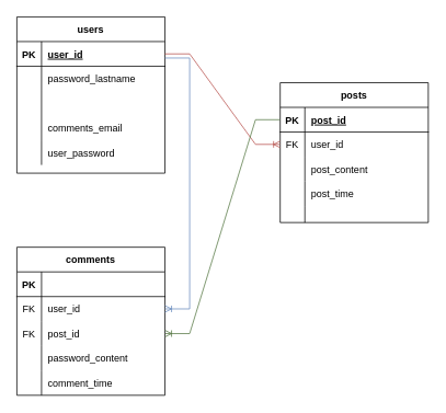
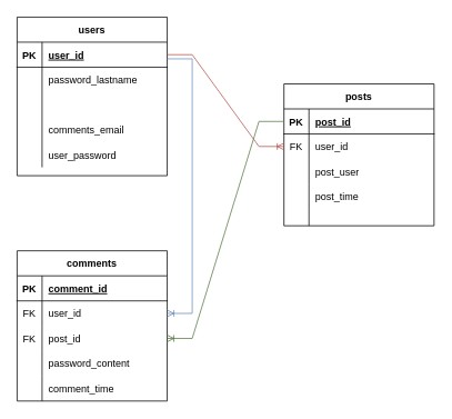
  <mxCell id="0" />
  <mxCell id="1" parent="0" />
  <mxCell id="2" value="users" style="shape=table;startSize=30;container=1;collapsible=1;childLayout=tableLayout;fixedRows=1;rowLines=0;fontStyle=1;align=center;resizeLast=1;" parent="1" vertex="1"><mxGeometry x="20" y="20" width="180" height="190" as="geometry" /></mxCell>
  <mxCell id="3" value="" style="shape=partialRectangle;collapsible=0;dropTarget=0;pointerEvents=0;fillColor=none;top=0;left=0;bottom=1;right=0;points=[[0,0.5],[1,0.5]];portConstraint=eastwest;" parent="2" vertex="1"><mxGeometry y="30" width="180" height="30" as="geometry" /></mxCell>
  <mxCell id="4" value="PK" style="shape=partialRectangle;connectable=0;fillColor=none;top=0;left=0;bottom=0;right=0;fontStyle=1;overflow=hidden;" parent="3" vertex="1"><mxGeometry width="30" height="30" as="geometry"><mxRectangle width="30" height="30" as="alternateBounds" /></mxGeometry></mxCell>
  <mxCell id="5" value="user_id" style="shape=partialRectangle;connectable=0;fillColor=none;top=0;left=0;bottom=0;right=0;align=left;spacingLeft=6;fontStyle=5;overflow=hidden;" parent="3" vertex="1"><mxGeometry x="30" width="150" height="30" as="geometry"><mxRectangle width="150" height="30" as="alternateBounds" /></mxGeometry></mxCell>
  <mxCell id="6" value="" style="shape=partialRectangle;collapsible=0;dropTarget=0;pointerEvents=0;fillColor=none;top=0;left=0;bottom=0;right=0;points=[[0,0.5],[1,0.5]];portConstraint=eastwest;" parent="2" vertex="1"><mxGeometry y="60" width="180" height="30" as="geometry" /></mxCell>
  <mxCell id="7" value="" style="shape=partialRectangle;connectable=0;fillColor=none;top=0;left=0;bottom=0;right=0;editable=1;overflow=hidden;" parent="6" vertex="1"><mxGeometry width="30" height="30" as="geometry"><mxRectangle width="30" height="30" as="alternateBounds" /></mxGeometry></mxCell>
  <mxCell id="8" value="password_lastname" style="shape=partialRectangle;connectable=0;fillColor=none;top=0;left=0;bottom=0;right=0;align=left;spacingLeft=6;overflow=hidden;" parent="6" vertex="1"><mxGeometry x="30" width="150" height="30" as="geometry"><mxRectangle width="150" height="30" as="alternateBounds" /></mxGeometry></mxCell>
  <mxCell id="9" style="shape=partialRectangle;collapsible=0;dropTarget=0;pointerEvents=0;fillColor=none;top=0;left=0;bottom=0;right=0;points=[[0,0.5],[1,0.5]];portConstraint=eastwest;" vertex="1" parent="2"><mxGeometry y="90" width="180" height="30" as="geometry" /></mxCell>
  <mxCell id="10" style="shape=partialRectangle;connectable=0;fillColor=none;top=0;left=0;bottom=0;right=0;editable=1;overflow=hidden;" vertex="1" parent="9"><mxGeometry width="30" height="30" as="geometry"><mxRectangle width="30" height="30" as="alternateBounds" /></mxGeometry></mxCell>
  <mxCell id="11" value="" style="shape=partialRectangle;collapsible=0;dropTarget=0;pointerEvents=0;fillColor=none;top=0;left=0;bottom=0;right=0;points=[[0,0.5],[1,0.5]];portConstraint=eastwest;" parent="2" vertex="1"><mxGeometry y="120" width="180" height="30" as="geometry" /></mxCell>
  <mxCell id="12" value="" style="shape=partialRectangle;connectable=0;fillColor=none;top=0;left=0;bottom=0;right=0;editable=1;overflow=hidden;" parent="11" vertex="1"><mxGeometry width="30" height="30" as="geometry"><mxRectangle width="30" height="30" as="alternateBounds" /></mxGeometry></mxCell>
  <mxCell id="13" value="comments_email" style="shape=partialRectangle;connectable=0;fillColor=none;top=0;left=0;bottom=0;right=0;align=left;spacingLeft=6;overflow=hidden;" parent="11" vertex="1"><mxGeometry x="30" width="150" height="30" as="geometry"><mxRectangle width="150" height="30" as="alternateBounds" /></mxGeometry></mxCell>
  <mxCell id="14" value="" style="shape=partialRectangle;collapsible=0;dropTarget=0;pointerEvents=0;fillColor=none;top=0;left=0;bottom=0;right=0;points=[[0,0.5],[1,0.5]];portConstraint=eastwest;" parent="2" vertex="1"><mxGeometry y="150" width="180" height="30" as="geometry" /></mxCell>
  <mxCell id="15" value="" style="shape=partialRectangle;connectable=0;fillColor=none;top=0;left=0;bottom=0;right=0;editable=1;overflow=hidden;" parent="14" vertex="1"><mxGeometry width="30" height="30" as="geometry"><mxRectangle width="30" height="30" as="alternateBounds" /></mxGeometry></mxCell>
  <mxCell id="16" value="user_password" style="shape=partialRectangle;connectable=0;fillColor=none;top=0;left=0;bottom=0;right=0;align=left;spacingLeft=6;overflow=hidden;" parent="14" vertex="1"><mxGeometry x="30" width="150" height="30" as="geometry"><mxRectangle width="150" height="30" as="alternateBounds" /></mxGeometry></mxCell>
  <mxCell id="17" value="posts" style="shape=table;startSize=30;container=1;collapsible=1;childLayout=tableLayout;fixedRows=1;rowLines=0;fontStyle=1;align=center;resizeLast=1;" parent="1" vertex="1"><mxGeometry x="340" y="100" width="180" height="170" as="geometry" /></mxCell>
  <mxCell id="18" value="" style="shape=partialRectangle;collapsible=0;dropTarget=0;pointerEvents=0;fillColor=none;top=0;left=0;bottom=1;right=0;points=[[0,0.5],[1,0.5]];portConstraint=eastwest;" parent="17" vertex="1"><mxGeometry y="30" width="180" height="30" as="geometry" /></mxCell>
  <mxCell id="19" value="PK" style="shape=partialRectangle;connectable=0;fillColor=none;top=0;left=0;bottom=0;right=0;fontStyle=1;overflow=hidden;" parent="18" vertex="1"><mxGeometry width="30" height="30" as="geometry"><mxRectangle width="30" height="30" as="alternateBounds" /></mxGeometry></mxCell>
  <mxCell id="20" value="post_id" style="shape=partialRectangle;connectable=0;fillColor=none;top=0;left=0;bottom=0;right=0;align=left;spacingLeft=6;fontStyle=5;overflow=hidden;" parent="18" vertex="1"><mxGeometry x="30" width="150" height="30" as="geometry"><mxRectangle width="150" height="30" as="alternateBounds" /></mxGeometry></mxCell>
  <mxCell id="21" value="" style="shape=partialRectangle;collapsible=0;dropTarget=0;pointerEvents=0;fillColor=none;top=0;left=0;bottom=0;right=0;points=[[0,0.5],[1,0.5]];portConstraint=eastwest;" parent="17" vertex="1"><mxGeometry y="60" width="180" height="30" as="geometry" /></mxCell>
  <mxCell id="22" value="FK" style="shape=partialRectangle;connectable=0;fillColor=none;top=0;left=0;bottom=0;right=0;fontStyle=0;overflow=hidden;" parent="21" vertex="1"><mxGeometry width="30" height="30" as="geometry"><mxRectangle width="30" height="30" as="alternateBounds" /></mxGeometry></mxCell>
  <mxCell id="23" value="user_id" style="shape=partialRectangle;connectable=0;fillColor=none;top=0;left=0;bottom=0;right=0;align=left;spacingLeft=6;fontStyle=0;overflow=hidden;" parent="21" vertex="1"><mxGeometry x="30" width="150" height="30" as="geometry"><mxRectangle width="150" height="30" as="alternateBounds" /></mxGeometry></mxCell>
  <mxCell id="24" value="" style="shape=partialRectangle;collapsible=0;dropTarget=0;pointerEvents=0;fillColor=none;top=0;left=0;bottom=0;right=0;points=[[0,0.5],[1,0.5]];portConstraint=eastwest;" parent="17" vertex="1"><mxGeometry y="90" width="180" height="30" as="geometry" /></mxCell>
  <mxCell id="25" value="" style="shape=partialRectangle;connectable=0;fillColor=none;top=0;left=0;bottom=0;right=0;editable=1;overflow=hidden;" parent="24" vertex="1"><mxGeometry width="30" height="30" as="geometry"><mxRectangle width="30" height="30" as="alternateBounds" /></mxGeometry></mxCell>
- <mxCell id="26" value="post_content" style="shape=partialRectangle;connectable=0;fillColor=none;top=0;left=0;bottom=0;right=0;align=left;spacingLeft=6;overflow=hidden;" parent="24" vertex="1"><mxGeometry x="30" width="150" height="30" as="geometry"><mxRectangle width="150" height="30" as="alternateBounds" /></mxGeometry></mxCell>
+ <mxCell id="26" value="post_user" style="shape=partialRectangle;connectable=0;fillColor=none;top=0;left=0;bottom=0;right=0;align=left;spacingLeft=6;overflow=hidden;" parent="24" vertex="1"><mxGeometry x="30" width="150" height="30" as="geometry"><mxRectangle width="150" height="30" as="alternateBounds" /></mxGeometry></mxCell>
  <mxCell id="27" value="" style="shape=partialRectangle;collapsible=0;dropTarget=0;pointerEvents=0;fillColor=none;top=0;left=0;bottom=0;right=0;points=[[0,0.5],[1,0.5]];portConstraint=eastwest;" parent="17" vertex="1"><mxGeometry y="120" width="180" height="30" as="geometry" /></mxCell>
  <mxCell id="28" value="" style="shape=partialRectangle;connectable=0;fillColor=none;top=0;left=0;bottom=0;right=0;editable=1;overflow=hidden;" parent="27" vertex="1"><mxGeometry width="30" height="30" as="geometry"><mxRectangle width="30" height="30" as="alternateBounds" /></mxGeometry></mxCell>
  <mxCell id="29" value="post_time" style="shape=partialRectangle;connectable=0;fillColor=none;top=0;left=0;bottom=0;right=0;align=left;spacingLeft=6;overflow=hidden;" parent="27" vertex="1"><mxGeometry x="30" width="150" height="30" as="geometry"><mxRectangle width="150" height="30" as="alternateBounds" /></mxGeometry></mxCell>
  <mxCell id="30" value="" style="shape=partialRectangle;collapsible=0;dropTarget=0;pointerEvents=0;fillColor=none;top=0;left=0;bottom=0;right=0;points=[[0,0.5],[1,0.5]];portConstraint=eastwest;" parent="17" vertex="1"><mxGeometry y="150" width="180" height="20" as="geometry" /></mxCell>
  <mxCell id="31" value="" style="shape=partialRectangle;connectable=0;fillColor=none;top=0;left=0;bottom=0;right=0;editable=1;overflow=hidden;" parent="30" vertex="1"><mxGeometry width="30" height="20" as="geometry"><mxRectangle width="30" height="20" as="alternateBounds" /></mxGeometry></mxCell>
  <mxCell id="32" value="" style="shape=partialRectangle;connectable=0;fillColor=none;top=0;left=0;bottom=0;right=0;align=left;spacingLeft=6;overflow=hidden;" parent="30" vertex="1"><mxGeometry x="30" width="150" height="20" as="geometry"><mxRectangle width="150" height="20" as="alternateBounds" /></mxGeometry></mxCell>
  <mxCell id="33" value="comments" style="shape=table;startSize=30;container=1;collapsible=1;childLayout=tableLayout;fixedRows=1;rowLines=0;fontStyle=1;align=center;resizeLast=1;" parent="1" vertex="1"><mxGeometry x="20" y="300" width="180" height="180" as="geometry" /></mxCell>
  <mxCell id="34" value="" style="shape=partialRectangle;collapsible=0;dropTarget=0;pointerEvents=0;fillColor=none;top=0;left=0;bottom=1;right=0;points=[[0,0.5],[1,0.5]];portConstraint=eastwest;" parent="33" vertex="1"><mxGeometry y="30" width="180" height="30" as="geometry" /></mxCell>
  <mxCell id="35" value="PK" style="shape=partialRectangle;connectable=0;fillColor=none;top=0;left=0;bottom=0;right=0;fontStyle=1;overflow=hidden;" parent="34" vertex="1"><mxGeometry width="30" height="30" as="geometry"><mxRectangle width="30" height="30" as="alternateBounds" /></mxGeometry></mxCell>
+ <mxCell id="36" value="comment_id" style="shape=partialRectangle;connectable=0;fillColor=none;top=0;left=0;bottom=0;right=0;align=left;spacingLeft=6;fontStyle=5;overflow=hidden;" parent="34" vertex="1"><mxGeometry x="30" width="150" height="30" as="geometry"><mxRectangle width="150" height="30" as="alternateBounds" /></mxGeometry></mxCell>
  <mxCell id="37" value="" style="shape=partialRectangle;collapsible=0;dropTarget=0;pointerEvents=0;fillColor=none;top=0;left=0;bottom=0;right=0;points=[[0,0.5],[1,0.5]];portConstraint=eastwest;" parent="33" vertex="1"><mxGeometry y="60" width="180" height="30" as="geometry" /></mxCell>
  <mxCell id="38" value="FK" style="shape=partialRectangle;connectable=0;fillColor=none;top=0;left=0;bottom=0;right=0;editable=1;overflow=hidden;" parent="37" vertex="1"><mxGeometry width="30" height="30" as="geometry"><mxRectangle width="30" height="30" as="alternateBounds" /></mxGeometry></mxCell>
  <mxCell id="39" value="user_id" style="shape=partialRectangle;connectable=0;fillColor=none;top=0;left=0;bottom=0;right=0;align=left;spacingLeft=6;overflow=hidden;" parent="37" vertex="1"><mxGeometry x="30" width="150" height="30" as="geometry"><mxRectangle width="150" height="30" as="alternateBounds" /></mxGeometry></mxCell>
  <mxCell id="40" value="" style="shape=partialRectangle;collapsible=0;dropTarget=0;pointerEvents=0;fillColor=none;top=0;left=0;bottom=0;right=0;points=[[0,0.5],[1,0.5]];portConstraint=eastwest;" parent="33" vertex="1"><mxGeometry y="90" width="180" height="30" as="geometry" /></mxCell>
  <mxCell id="41" value="FK" style="shape=partialRectangle;connectable=0;fillColor=none;top=0;left=0;bottom=0;right=0;editable=1;overflow=hidden;" parent="40" vertex="1"><mxGeometry width="30" height="30" as="geometry"><mxRectangle width="30" height="30" as="alternateBounds" /></mxGeometry></mxCell>
  <mxCell id="42" value="post_id" style="shape=partialRectangle;connectable=0;fillColor=none;top=0;left=0;bottom=0;right=0;align=left;spacingLeft=6;overflow=hidden;" parent="40" vertex="1"><mxGeometry x="30" width="150" height="30" as="geometry"><mxRectangle width="150" height="30" as="alternateBounds" /></mxGeometry></mxCell>
  <mxCell id="43" value="" style="shape=partialRectangle;collapsible=0;dropTarget=0;pointerEvents=0;fillColor=none;top=0;left=0;bottom=0;right=0;points=[[0,0.5],[1,0.5]];portConstraint=eastwest;" parent="33" vertex="1"><mxGeometry y="120" width="180" height="30" as="geometry" /></mxCell>
  <mxCell id="44" value="" style="shape=partialRectangle;connectable=0;fillColor=none;top=0;left=0;bottom=0;right=0;editable=1;overflow=hidden;" parent="43" vertex="1"><mxGeometry width="30" height="30" as="geometry"><mxRectangle width="30" height="30" as="alternateBounds" /></mxGeometry></mxCell>
  <mxCell id="45" value="password_content" style="shape=partialRectangle;connectable=0;fillColor=none;top=0;left=0;bottom=0;right=0;align=left;spacingLeft=6;overflow=hidden;" parent="43" vertex="1"><mxGeometry x="30" width="150" height="30" as="geometry"><mxRectangle width="150" height="30" as="alternateBounds" /></mxGeometry></mxCell>
  <mxCell id="46" value="" style="shape=partialRectangle;collapsible=0;dropTarget=0;pointerEvents=0;fillColor=none;top=0;left=0;bottom=0;right=0;points=[[0,0.5],[1,0.5]];portConstraint=eastwest;" parent="33" vertex="1"><mxGeometry y="150" width="180" height="30" as="geometry" /></mxCell>
  <mxCell id="47" value="" style="shape=partialRectangle;connectable=0;fillColor=none;top=0;left=0;bottom=0;right=0;editable=1;overflow=hidden;" parent="46" vertex="1"><mxGeometry width="30" height="30" as="geometry"><mxRectangle width="30" height="30" as="alternateBounds" /></mxGeometry></mxCell>
  <mxCell id="48" value="comment_time" style="shape=partialRectangle;connectable=0;fillColor=none;top=0;left=0;bottom=0;right=0;align=left;spacingLeft=6;overflow=hidden;" parent="46" vertex="1"><mxGeometry x="30" width="150" height="30" as="geometry"><mxRectangle width="150" height="30" as="alternateBounds" /></mxGeometry></mxCell>
  <mxCell id="49" value="" style="edgeStyle=entityRelationEdgeStyle;fontSize=12;html=1;endArrow=ERoneToMany;rounded=0;exitX=1;exitY=0.5;exitDx=0;exitDy=0;entryX=0;entryY=0.5;entryDx=0;entryDy=0;fillColor=#f8cecc;strokeColor=#b85450;" parent="1" source="3" target="21" edge="1"><mxGeometry width="100" height="100" relative="1" as="geometry"><mxPoint x="200" y="160" as="sourcePoint" /><mxPoint x="300" y="60" as="targetPoint" /></mxGeometry></mxCell>
  <mxCell id="50" value="" style="edgeStyle=entityRelationEdgeStyle;fontSize=12;html=1;endArrow=ERoneToMany;rounded=0;entryX=1;entryY=0.5;entryDx=0;entryDy=0;fillColor=#dae8fc;strokeColor=#6c8ebf;" parent="1" target="37" edge="1"><mxGeometry width="100" height="100" relative="1" as="geometry"><mxPoint x="200" y="70" as="sourcePoint" /><mxPoint x="310" y="210" as="targetPoint" /></mxGeometry></mxCell>
  <mxCell id="51" value="" style="edgeStyle=entityRelationEdgeStyle;fontSize=12;html=1;endArrow=ERoneToMany;rounded=0;exitX=0;exitY=0.5;exitDx=0;exitDy=0;fillColor=#d5e8d4;strokeColor=#597A46;" parent="1" source="18" target="40" edge="1"><mxGeometry width="100" height="100" relative="1" as="geometry"><mxPoint x="300" y="200" as="sourcePoint" /><mxPoint x="410" y="250" as="targetPoint" /></mxGeometry></mxCell>
